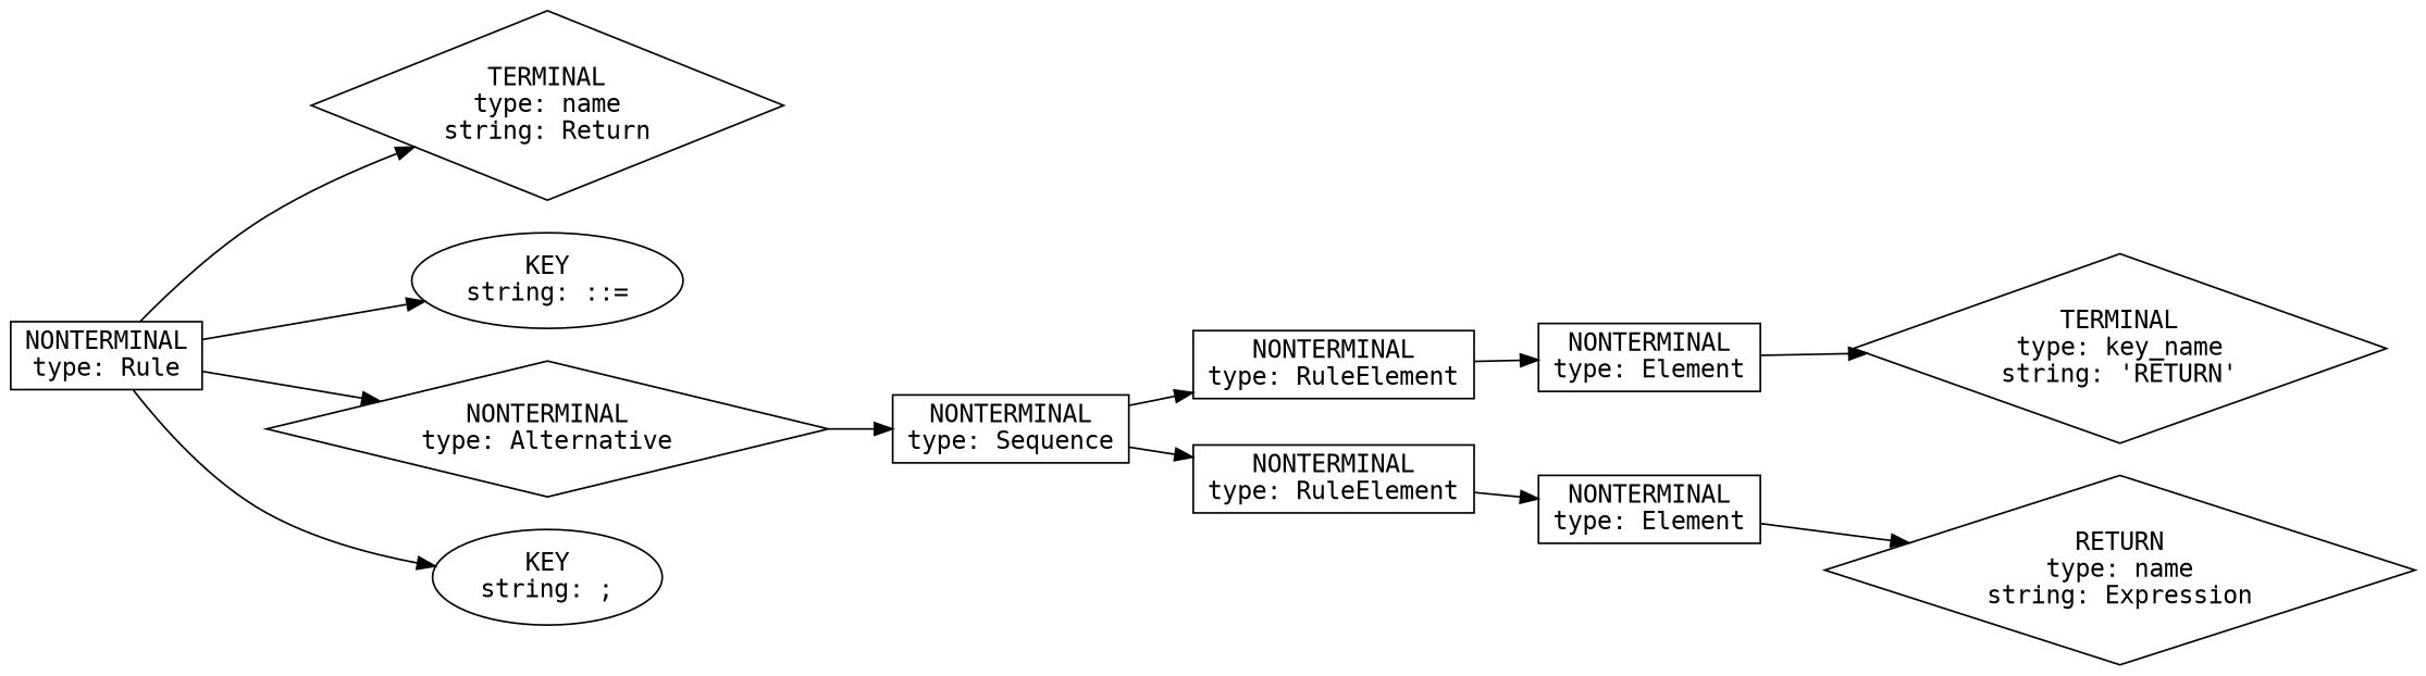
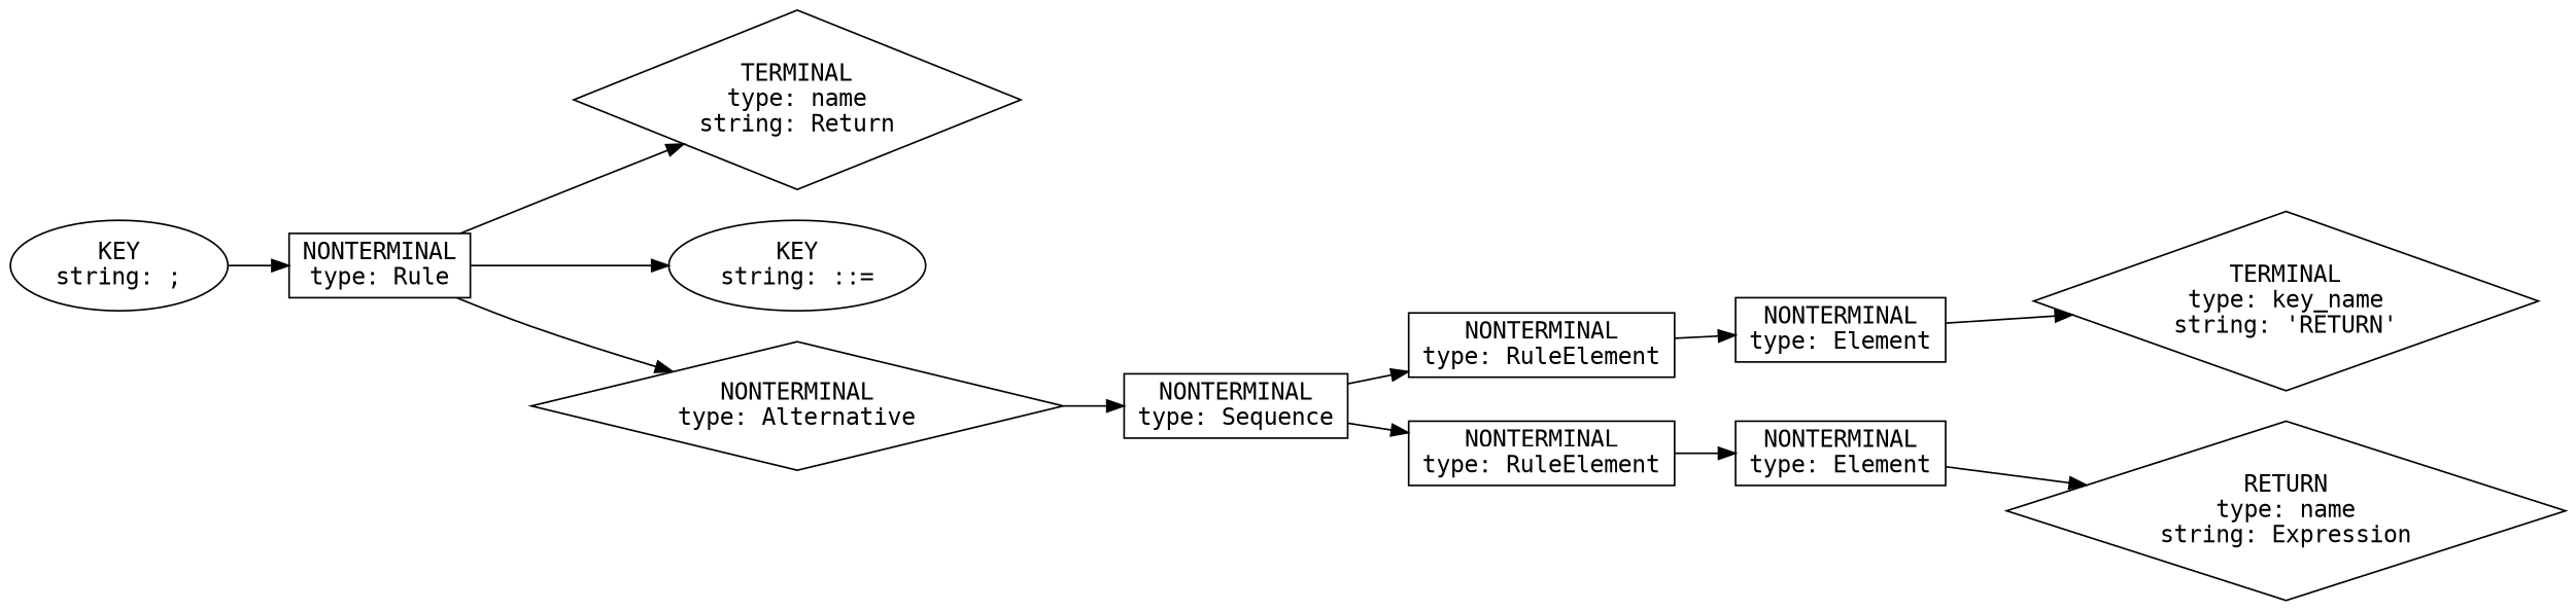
  digraph {
    fontname="DejaVu Sans Mono"
    rankdir=LR
    node [fontname="DejaVu Sans Mono" shape=box]
    edge [fontname="DejaVu Sans Mono"]
    n1 [label="NONTERMINAL\ntype: Rule"]
    n2 [label="TERMINAL\ntype: name\nstring: Return" shape=diamond]
    n3 [label="KEY\nstring: ::=" shape=oval]
    n4 [label="NONTERMINAL\ntype: Alternative" shape=diamond]
    n5 [label="KEY\nstring: ;" shape=oval]
    n6 [label="NONTERMINAL\ntype: Sequence"]
    n7 [label="NONTERMINAL\ntype: RuleElement"]
    n8 [label="NONTERMINAL\ntype: RuleElement"]
    n9 [label="NONTERMINAL\ntype: Element"]
    n10 [label="NONTERMINAL\ntype: Element"]
    n11 [label="TERMINAL\ntype: key_name\nstring: 'RETURN'" shape=diamond]
    n12 [label="RETURN\ntype: name\nstring: Expression" shape=diamond]
    n1 -> n2
    n1 -> n3
    n1 -> n4
-   n1 -> n5
+   n5 -> n1
    n4 -> n6
    n6 -> n7
    n6 -> n8
    n7 -> n9
    n8 -> n10
    n9 -> n11
    n10 -> n12
  }
